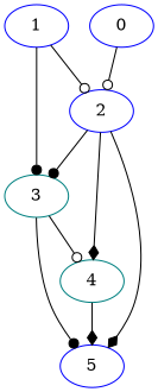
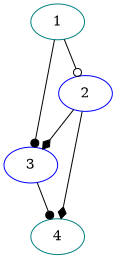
  digraph {
    node [color=blue]
    edge [arrowhead=diamond]
-   n1 [label=0]
    n2 [label=2]
-   n3 [label=1]
-   n4 [color=teal label=3]
+   n3 [color=teal label=1]
+   n4 [label=3]
    n5 [color=teal label=4]
-   n6 [label=5]
-   n1 -> n2 [arrowhead=odot]
-   n2 -> n4 [arrowhead=dot]
+   n2 -> n4
    n2 -> n5
-   n2 -> n6
    n3 -> n2 [arrowhead=odot]
    n3 -> n4 [arrowhead=dot]
-   n4 -> n5 [arrowhead=odot]
-   n4 -> n6 [arrowhead=dot]
-   n5 -> n6
+   n4 -> n5 [arrowhead=dot]
  }
